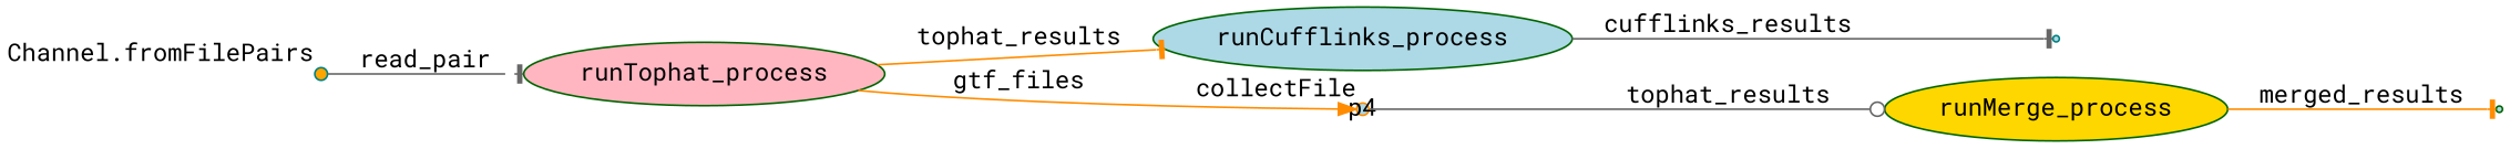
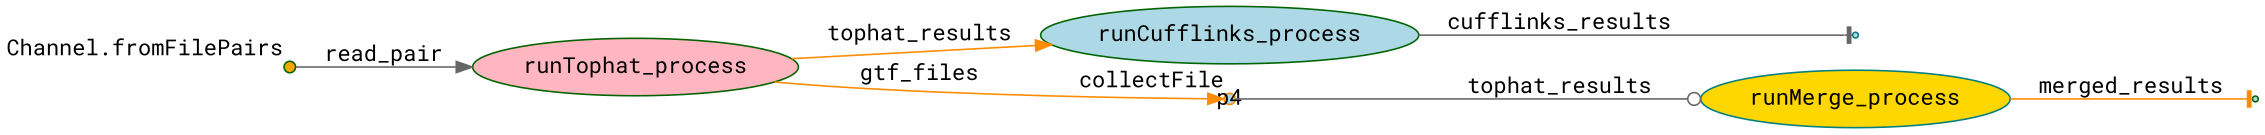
  digraph {
    fontname="Roboto Mono"
    rankdir=LR
    node [color=darkgreen fillcolor=lightblue fontname="Roboto Mono" style=filled]
    edge [arrowhead=tee color=gray40 fontname="Roboto Mono"]
-   p0 [color=teal fillcolor=orange fixedsize=true shape=point width=0.1 xlabel="Channel.fromFilePairs"]
+   p0 [fillcolor=orange fixedsize=true shape=point width=0.1 xlabel="Channel.fromFilePairs"]
    n2 [fillcolor=lightpink label=runTophat_process]
    n3 [label=runCufflinks_process]
    p4 [color=darkorange fixedsize=true shape=circle width=0.1 xlabel=collectFile]
    p3 [color=teal shape=point]
-   n6 [fillcolor=gold label=runMerge_process]
+   n6 [color=teal fillcolor=gold label=runMerge_process]
    p6 [shape=point]
-   p0 -> n2 [label=read_pair]
-   n2 -> n3 [color=darkorange label=tophat_results]
+   p0 -> n2 [arrowhead=normal label=read_pair]
+   n2 -> n3 [arrowhead=normal color=darkorange label=tophat_results]
    n2 -> p4 [arrowhead=normal color=darkorange label=gtf_files]
    n3 -> p3 [label=cufflinks_results]
    p4 -> n6 [arrowhead=odot label=tophat_results]
    n6 -> p6 [color=darkorange label=merged_results]
  }
